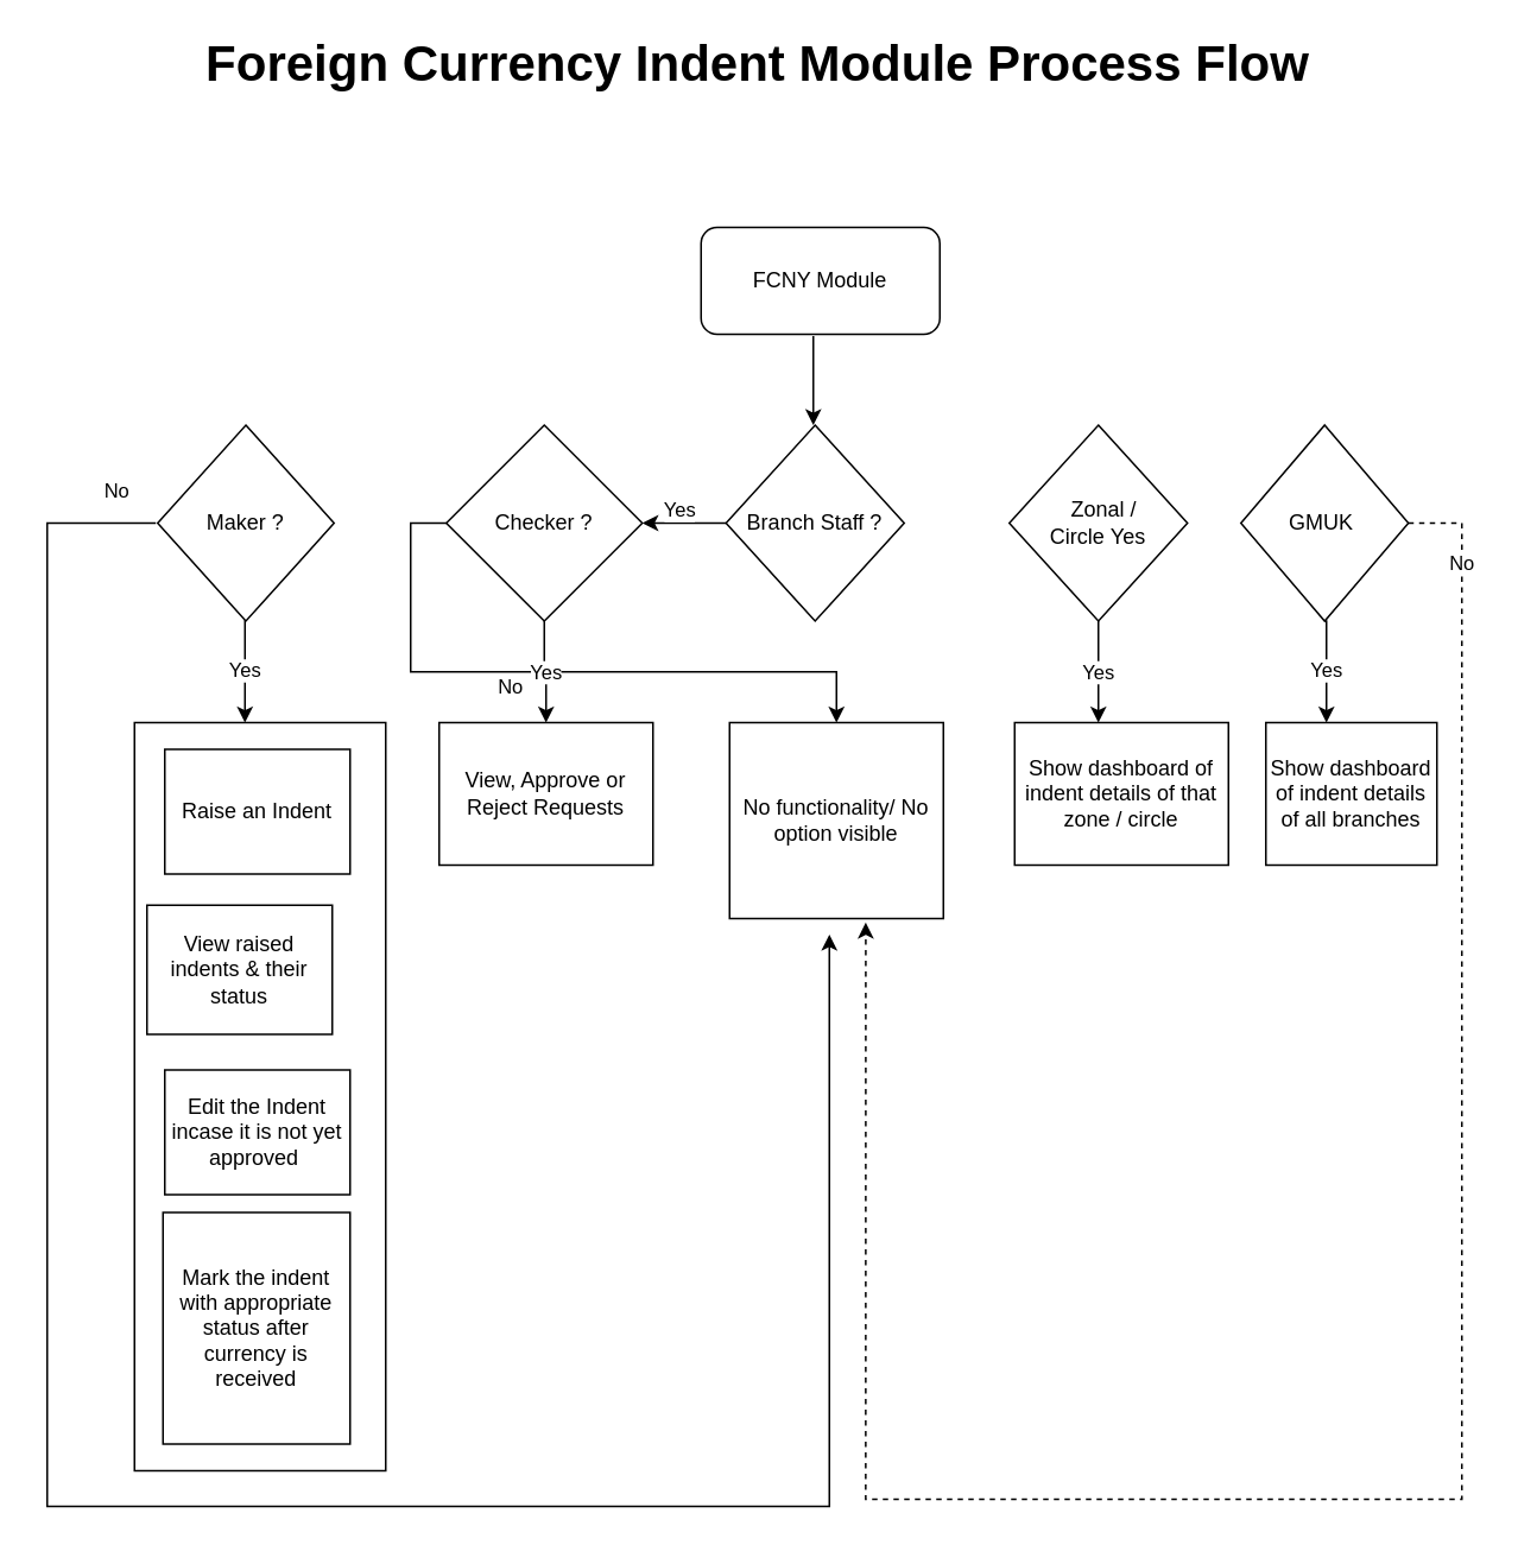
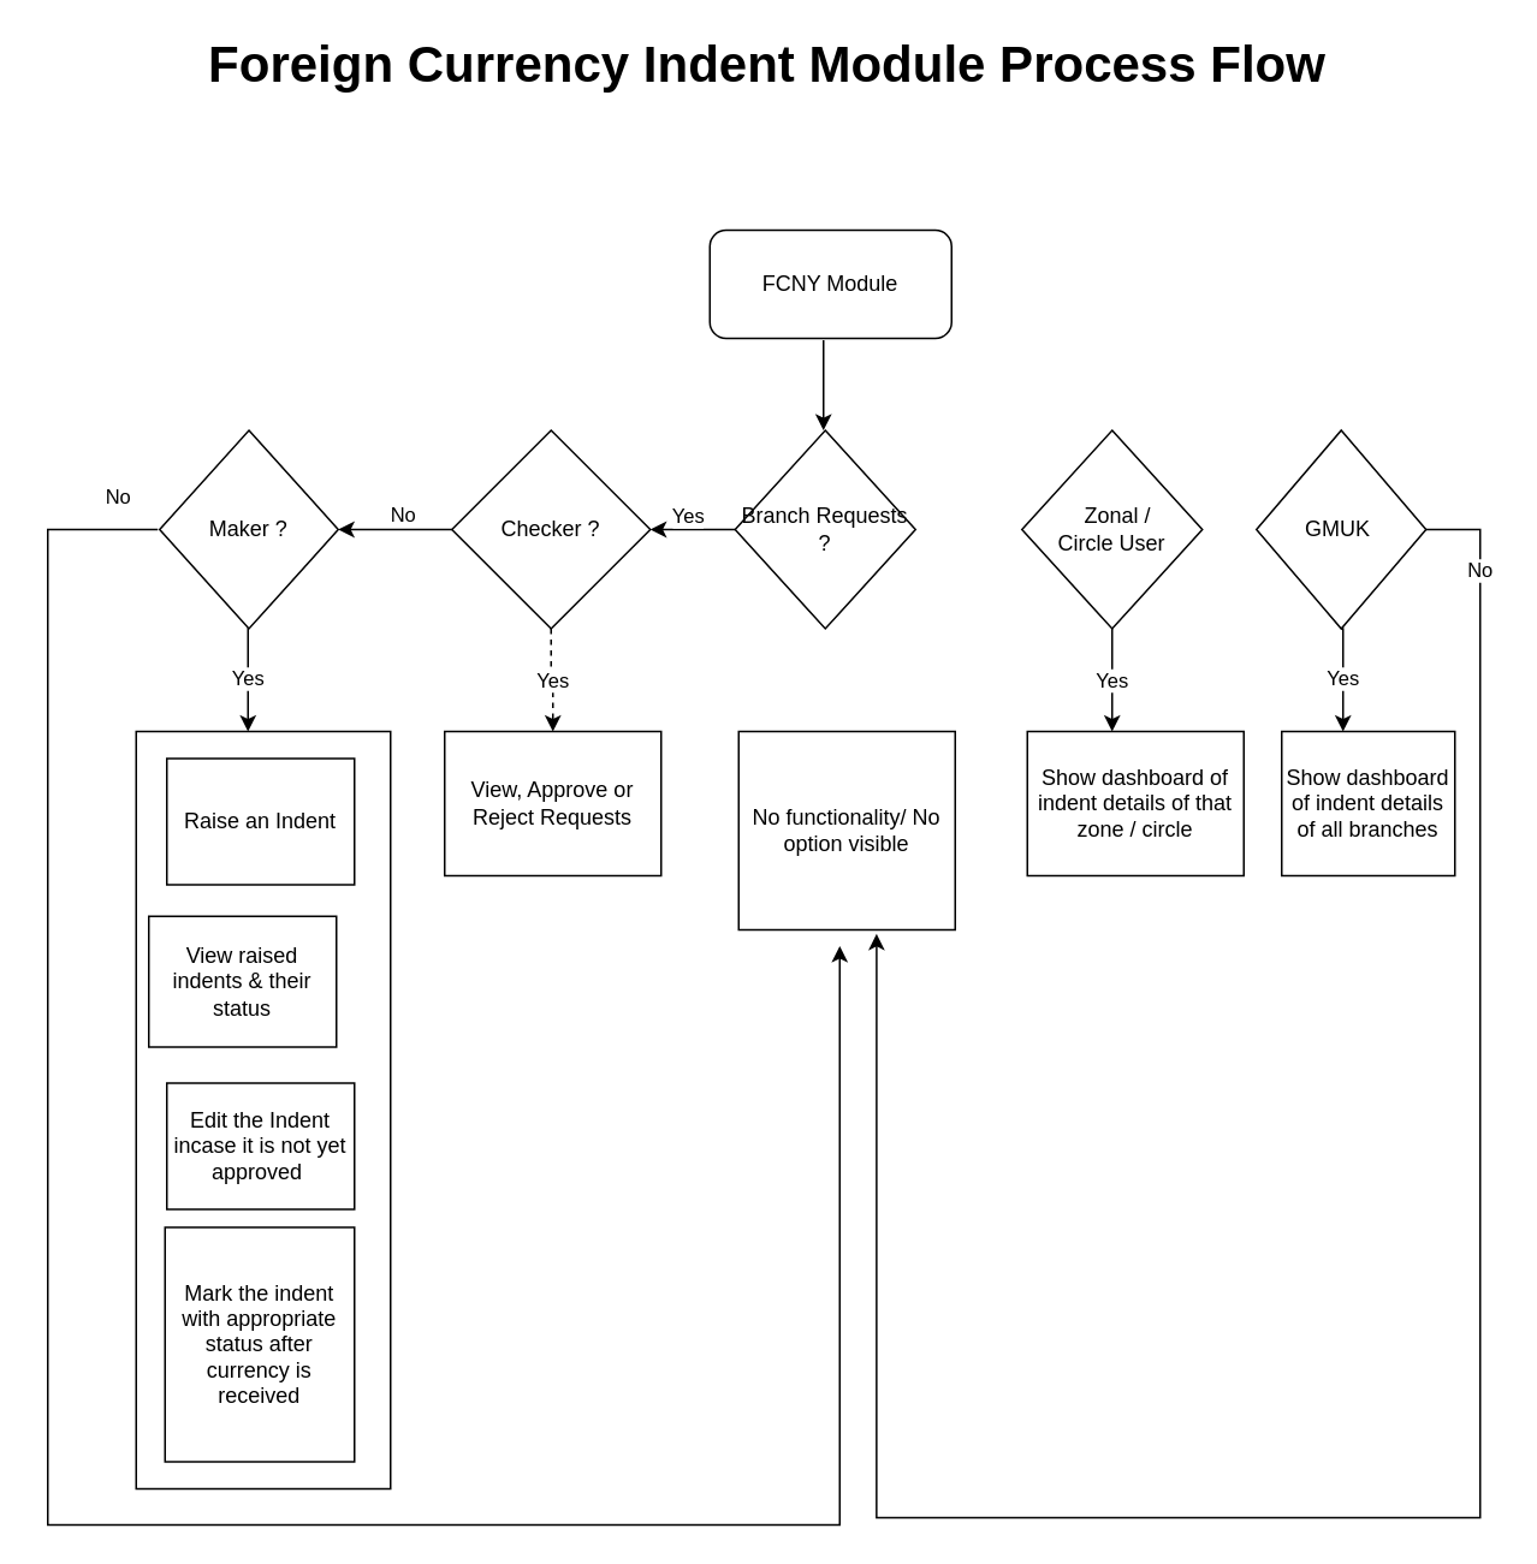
  <mxCell id="0" />
  <mxCell id="1" parent="0" />
  <mxCell id="2" value="FCNY Module" style="rounded=1;whiteSpace=wrap;html=1;fontSize=12;glass=0;strokeWidth=1;shadow=0;" parent="1" vertex="1"><mxGeometry x="393" y="127" width="134" height="60" as="geometry" /></mxCell>
  <mxCell id="3" value="" style="edgeStyle=orthogonalEdgeStyle;rounded=0;orthogonalLoop=1;jettySize=auto;html=1;" parent="1" edge="1"><mxGeometry relative="1" as="geometry"><mxPoint x="460" y="141" as="sourcePoint" /></mxGeometry></mxCell>
  <mxCell id="4" value="No" style="edgeLabel;html=1;align=center;verticalAlign=middle;resizable=0;points=[];" parent="3" vertex="1" connectable="0"><mxGeometry x="-0.287" y="-1" relative="1" as="geometry"><mxPoint y="-21" as="offset" /></mxGeometry></mxCell>
  <mxCell id="5" value="" style="endArrow=classic;html=1;rounded=0;" parent="1" edge="1"><mxGeometry width="50" height="50" relative="1" as="geometry"><mxPoint x="456" y="188" as="sourcePoint" /><mxPoint x="456" y="238" as="targetPoint" /></mxGeometry></mxCell>
  <mxCell id="6" value="" style="edgeStyle=orthogonalEdgeStyle;rounded=0;orthogonalLoop=1;jettySize=auto;html=1;" parent="1" source="8" target="14" edge="1"><mxGeometry relative="1" as="geometry" /></mxCell>
  <mxCell id="7" value="Yes" style="edgeLabel;html=1;align=center;verticalAlign=middle;resizable=0;points=[];" parent="6" vertex="1" connectable="0"><mxGeometry x="-0.562" y="1" relative="1" as="geometry"><mxPoint x="-17" y="-9" as="offset" /></mxGeometry></mxCell>
- <mxCell id="8" value="Branch Staff ?" style="rhombus;whiteSpace=wrap;html=1;" parent="1" vertex="1"><mxGeometry x="407" y="238" width="100" height="110" as="geometry" /></mxCell>
+ <mxCell id="8" value="Branch Requests ?" style="rhombus;whiteSpace=wrap;html=1;" parent="1" vertex="1"><mxGeometry x="407" y="238" width="100" height="110" as="geometry" /></mxCell>
  <mxCell id="9" value="Yes" style="edgeStyle=orthogonalEdgeStyle;rounded=0;orthogonalLoop=1;jettySize=auto;html=1;exitX=0.5;exitY=1;exitDx=0;exitDy=0;" edge="1" parent="1" source="11"><mxGeometry relative="1" as="geometry"><mxPoint x="744" y="332.787" as="sourcePoint" /><mxPoint x="744" y="405" as="targetPoint" /><Array as="points"><mxPoint x="744" y="348" /></Array></mxGeometry></mxCell>
- <mxCell id="10" value="No" style="edgeStyle=orthogonalEdgeStyle;rounded=0;orthogonalLoop=1;jettySize=auto;html=1;entryX=0.637;entryY=1.02;entryDx=0;entryDy=0;entryPerimeter=0;dashed=1;" edge="1" parent="1" source="11" target="25"><mxGeometry x="-0.914" relative="1" as="geometry"><mxPoint x="460" y="841" as="targetPoint" /><Array as="points"><mxPoint x="820" y="293" /><mxPoint x="820" y="841" /><mxPoint x="485" y="841" /></Array><mxPoint as="offset" /></mxGeometry></mxCell>
+ <mxCell id="10" value="No" style="edgeStyle=orthogonalEdgeStyle;rounded=0;orthogonalLoop=1;jettySize=auto;html=1;entryX=0.637;entryY=1.02;entryDx=0;entryDy=0;entryPerimeter=0;" edge="1" parent="1" source="11" target="25"><mxGeometry x="-0.914" relative="1" as="geometry"><mxPoint x="460" y="841" as="targetPoint" /><Array as="points"><mxPoint x="820" y="293" /><mxPoint x="820" y="841" /><mxPoint x="485" y="841" /></Array><mxPoint as="offset" /></mxGeometry></mxCell>
  <mxCell id="11" value="GMUK&amp;nbsp;" style="rhombus;whiteSpace=wrap;html=1;" parent="1" vertex="1"><mxGeometry x="696" y="238" width="94" height="110" as="geometry" /></mxCell>
- <mxCell id="12" value="No" style="edgeStyle=orthogonalEdgeStyle;rounded=0;orthogonalLoop=1;jettySize=auto;html=1;exitX=0;exitY=0.5;exitDx=0;exitDy=0;" edge="1" parent="1" source="14" target="25"><mxGeometry x="-0.143" y="-8" relative="1" as="geometry"><mxPoint x="186" y="293" as="sourcePoint" /><mxPoint x="116" y="293" as="targetPoint" /><mxPoint as="offset" /></mxGeometry></mxCell>
- <mxCell id="13" value="Yes" style="edgeStyle=orthogonalEdgeStyle;rounded=0;orthogonalLoop=1;jettySize=auto;html=1;" edge="1" parent="1" source="14" target="19"><mxGeometry relative="1" as="geometry" /></mxCell>
+ <mxCell id="12" value="No" style="edgeStyle=orthogonalEdgeStyle;rounded=0;orthogonalLoop=1;jettySize=auto;html=1;entryX=1;entryY=0.5;entryDx=0;entryDy=0;exitX=0;exitY=0.5;exitDx=0;exitDy=0;" edge="1" parent="1" source="14" target="28"><mxGeometry x="-0.143" y="-8" relative="1" as="geometry"><mxPoint x="186" y="293" as="sourcePoint" /><mxPoint x="116" y="293" as="targetPoint" /><mxPoint as="offset" /></mxGeometry></mxCell>
+ <mxCell id="13" value="Yes" style="edgeStyle=orthogonalEdgeStyle;rounded=0;orthogonalLoop=1;jettySize=auto;html=1;dashed=1;" edge="1" parent="1" source="14" target="19"><mxGeometry relative="1" as="geometry" /></mxCell>
  <mxCell id="14" value="Checker ?" style="rhombus;whiteSpace=wrap;html=1;" parent="1" vertex="1"><mxGeometry x="250" y="238" width="110" height="110" as="geometry" /></mxCell>
  <mxCell id="15" value="Yes" style="edgeStyle=orthogonalEdgeStyle;rounded=0;orthogonalLoop=1;jettySize=auto;html=1;" edge="1" parent="1" source="16" target="18"><mxGeometry relative="1" as="geometry"><Array as="points"><mxPoint x="616" y="395" /><mxPoint x="616" y="395" /></Array></mxGeometry></mxCell>
- <mxCell id="16" value="&lt;div&gt;&amp;nbsp; Zonal / Circle&lt;span style=&quot;background-color: initial;&quot;&gt;&amp;nbsp;Yes&lt;/span&gt;&lt;/div&gt;" style="rhombus;whiteSpace=wrap;html=1;" parent="1" vertex="1"><mxGeometry x="566" y="238" width="100" height="110" as="geometry" /></mxCell>
+ <mxCell id="16" value="&lt;div&gt;&amp;nbsp; Zonal / Circle&lt;span style=&quot;background-color: initial;&quot;&gt;&amp;nbsp;User&lt;/span&gt;&lt;/div&gt;" style="rhombus;whiteSpace=wrap;html=1;" parent="1" vertex="1"><mxGeometry x="566" y="238" width="100" height="110" as="geometry" /></mxCell>
  <mxCell id="17" value="Show dashboard of indent details of all branches" style="whiteSpace=wrap;html=1;" parent="1" vertex="1"><mxGeometry x="710" y="405" width="96" height="80" as="geometry" /></mxCell>
  <mxCell id="18" value="Show dashboard of indent details of that zone / circle" style="whiteSpace=wrap;html=1;" parent="1" vertex="1"><mxGeometry x="569" y="405" width="120" height="80" as="geometry" /></mxCell>
  <mxCell id="19" value="View, Approve or Reject Requests" style="whiteSpace=wrap;html=1;" parent="1" vertex="1"><mxGeometry x="246" y="405" width="120" height="80" as="geometry" /></mxCell>
  <mxCell id="20" value="" style="whiteSpace=wrap;html=1;" parent="1" vertex="1"><mxGeometry x="75" y="405" width="141" height="420" as="geometry" /></mxCell>
  <mxCell id="21" value="View raised indents &amp;amp; their status" style="rounded=0;whiteSpace=wrap;html=1;" parent="1" vertex="1"><mxGeometry x="82" y="507.5" width="104" height="72.5" as="geometry" /></mxCell>
  <mxCell id="22" value="Edit the Indent incase it is not yet approved&amp;nbsp;" style="rounded=0;whiteSpace=wrap;html=1;" parent="1" vertex="1"><mxGeometry x="92" y="600" width="104" height="70" as="geometry" /></mxCell>
  <mxCell id="23" value="&lt;font style=&quot;font-size: 28px;&quot;&gt;Foreign Currency Indent Module Process Flow&lt;/font&gt;" style="rounded=0;whiteSpace=wrap;html=1;fontStyle=1;align=center;strokeColor=none;" parent="1" vertex="1"><mxGeometry x="20" y="20" width="810" height="30" as="geometry" /></mxCell>
  <mxCell id="24" value="Raise an Indent" style="whiteSpace=wrap;html=1;" vertex="1" parent="1"><mxGeometry x="92" y="420" width="104" height="70" as="geometry" /></mxCell>
  <mxCell id="25" value="No functionality/ No option visible" style="whiteSpace=wrap;html=1;" vertex="1" parent="1"><mxGeometry x="409" y="405" width="120" height="110" as="geometry" /></mxCell>
  <mxCell id="26" value="Yes" style="edgeStyle=orthogonalEdgeStyle;rounded=0;orthogonalLoop=1;jettySize=auto;html=1;" edge="1" parent="1"><mxGeometry relative="1" as="geometry"><mxPoint x="137" y="347.444" as="sourcePoint" /><mxPoint x="137" y="405" as="targetPoint" /><Array as="points"><mxPoint x="137" y="365" /><mxPoint x="137" y="365" /></Array></mxGeometry></mxCell>
  <mxCell id="27" value="No" style="edgeStyle=orthogonalEdgeStyle;rounded=0;orthogonalLoop=1;jettySize=auto;html=1;" edge="1" parent="1"><mxGeometry x="-0.968" y="-18" relative="1" as="geometry"><mxPoint x="87" y="293" as="sourcePoint" /><mxPoint x="465" y="524" as="targetPoint" /><Array as="points"><mxPoint x="26" y="293" /><mxPoint x="26" y="845" /><mxPoint x="465" y="845" /></Array><mxPoint as="offset" /></mxGeometry></mxCell>
  <mxCell id="28" value="Maker ?" style="rhombus;whiteSpace=wrap;html=1;" vertex="1" parent="1"><mxGeometry x="88" y="238" width="99" height="110" as="geometry" /></mxCell>
  <mxCell id="29" value="Mark the indent with appropriate status after currency is received" style="whiteSpace=wrap;html=1;" vertex="1" parent="1"><mxGeometry x="91" y="680" width="105" height="130" as="geometry" /></mxCell>
